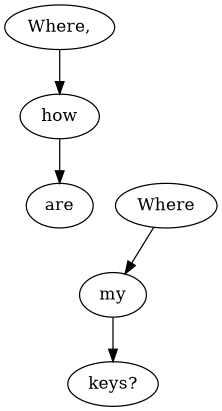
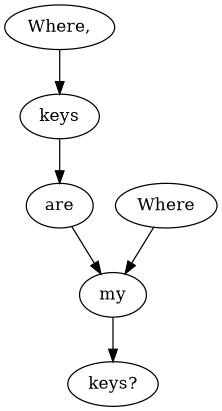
  digraph {
    n1 [label="Where,"]
-   how
+   how [label=keys]
    are
    my
    "keys?"
    Where
    n1 -> how
    how -> are
+   are -> my
    my -> "keys?"
    Where -> my
  }
